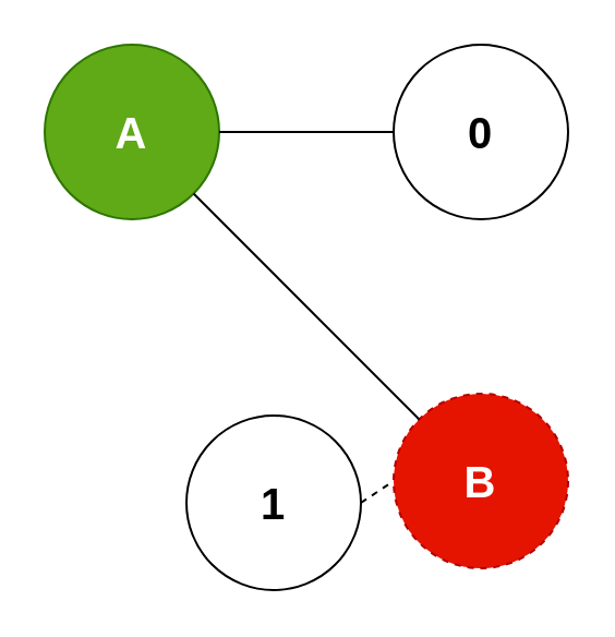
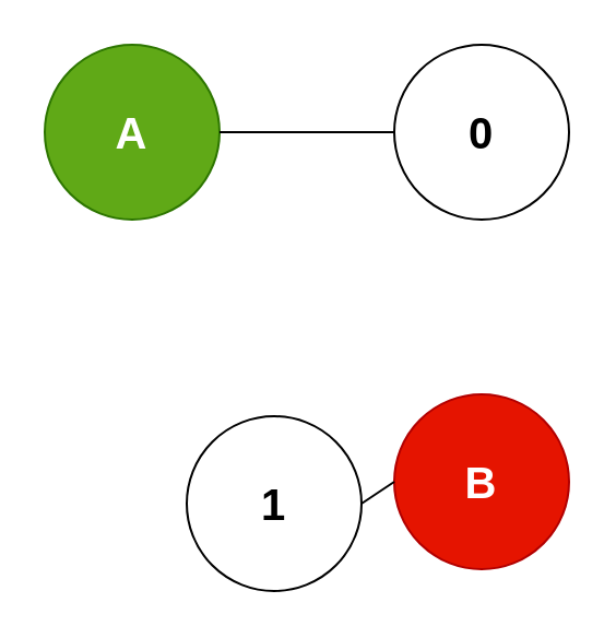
  <mxCell id="0" />
  <mxCell id="1" parent="0" />
  <mxCell id="2" value="&lt;font style=&quot;font-size: 20px;&quot;&gt;&lt;b&gt;A&lt;/b&gt;&lt;/font&gt;" style="ellipse;whiteSpace=wrap;html=1;aspect=fixed;fillColor=#60a917;fontColor=#ffffff;strokeColor=#2D7600;" parent="1" vertex="1"><mxGeometry x="20" y="20" width="80" height="80" as="geometry" /></mxCell>
  <mxCell id="3" value="&lt;b&gt;&lt;font style=&quot;font-size: 20px;&quot;&gt;0&lt;/font&gt;&lt;/b&gt;" style="ellipse;whiteSpace=wrap;html=1;aspect=fixed;" parent="1" vertex="1"><mxGeometry x="180" y="20" width="80" height="80" as="geometry" /></mxCell>
- <mxCell id="4" value="&lt;font style=&quot;font-size: 20px;&quot;&gt;&lt;b&gt;B&lt;/b&gt;&lt;/font&gt;" style="ellipse;whiteSpace=wrap;html=1;aspect=fixed;fillColor=light-dark(#E51400,#FF0000);fontColor=#ffffff;strokeColor=#B20000;dashed=1;" parent="1" vertex="1"><mxGeometry x="180" y="180" width="80" height="80" as="geometry" /></mxCell>
+ <mxCell id="4" value="&lt;font style=&quot;font-size: 20px;&quot;&gt;&lt;b&gt;B&lt;/b&gt;&lt;/font&gt;" style="ellipse;whiteSpace=wrap;html=1;aspect=fixed;fillColor=light-dark(#E51400,#FF0000);fontColor=#ffffff;strokeColor=#B20000;" parent="1" vertex="1"><mxGeometry x="180" y="180" width="80" height="80" as="geometry" /></mxCell>
  <mxCell id="5" value="&lt;font style=&quot;font-size: 20px;&quot;&gt;&lt;b&gt;1&lt;/b&gt;&lt;/font&gt;" style="ellipse;whiteSpace=wrap;html=1;aspect=fixed;" parent="1" vertex="1"><mxGeometry x="85" y="190" width="80" height="80" as="geometry" /></mxCell>
  <mxCell id="6" value="" style="endArrow=none;html=1;rounded=0;entryX=0;entryY=0.5;entryDx=0;entryDy=0;exitX=1;exitY=0.5;exitDx=0;exitDy=0;" parent="1" source="2" target="3" edge="1"><mxGeometry width="50" height="50" relative="1" as="geometry"><mxPoint x="220" y="270" as="sourcePoint" /><mxPoint x="270" y="220" as="targetPoint" /></mxGeometry></mxCell>
- <mxCell id="7" value="" style="endArrow=none;html=1;rounded=0;exitX=1;exitY=1;exitDx=0;exitDy=0;entryX=0;entryY=0;entryDx=0;entryDy=0;" parent="1" source="2" target="4" edge="1"><mxGeometry width="50" height="50" relative="1" as="geometry"><mxPoint x="220" y="270" as="sourcePoint" /><mxPoint x="270" y="220" as="targetPoint" /></mxGeometry></mxCell>
- <mxCell id="8" value="" style="endArrow=none;html=1;rounded=0;exitX=1;exitY=0.5;exitDx=0;exitDy=0;entryX=0;entryY=0.5;entryDx=0;entryDy=0;dashed=1;" parent="1" source="5" target="4" edge="1"><mxGeometry width="50" height="50" relative="1" as="geometry"><mxPoint x="220" y="270" as="sourcePoint" /><mxPoint x="270" y="220" as="targetPoint" /></mxGeometry></mxCell>
+ <mxCell id="8" value="" style="endArrow=none;html=1;rounded=0;exitX=1;exitY=0.5;exitDx=0;exitDy=0;entryX=0;entryY=0.5;entryDx=0;entryDy=0;" parent="1" source="5" target="4" edge="1"><mxGeometry width="50" height="50" relative="1" as="geometry"><mxPoint x="220" y="270" as="sourcePoint" /><mxPoint x="270" y="220" as="targetPoint" /></mxGeometry></mxCell>
